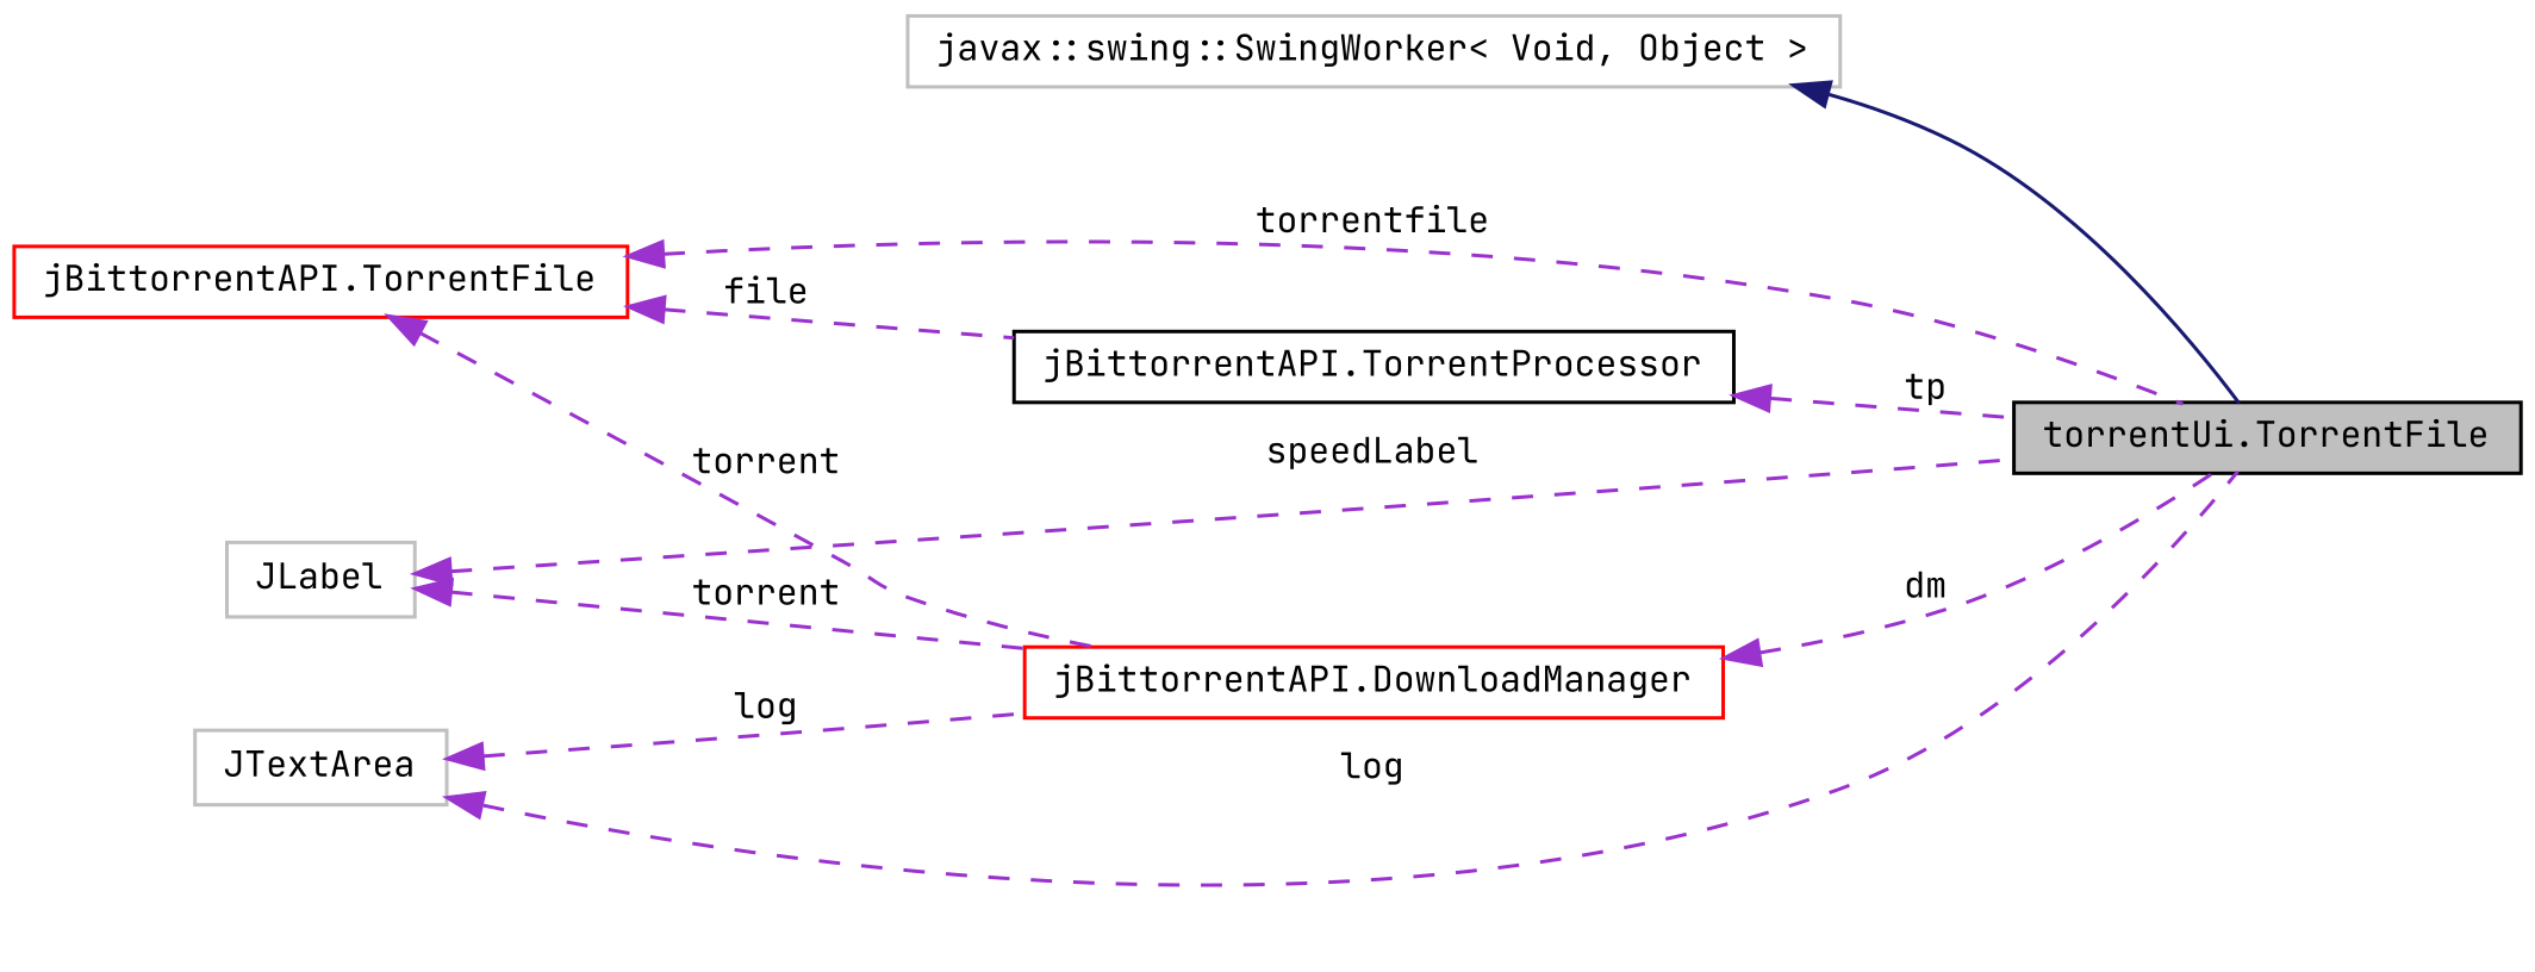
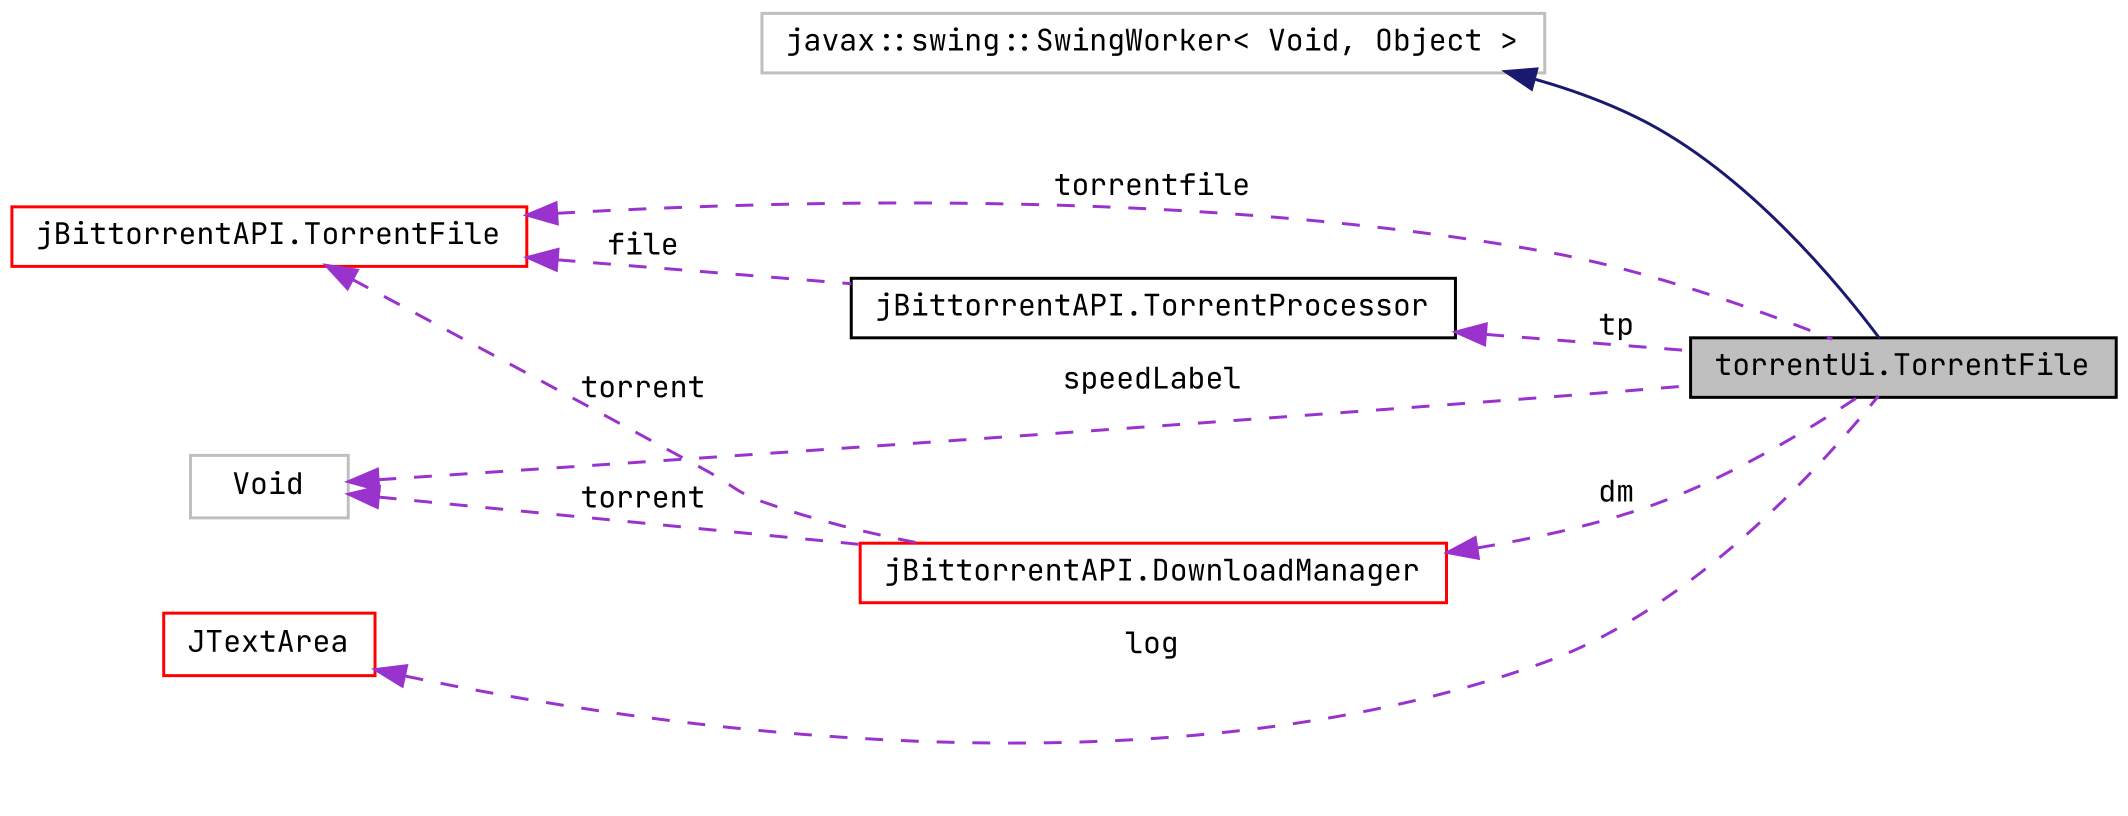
  digraph {
    fontname="JetBrains Mono"
    rankdir=LR
    node [color=grey75 fontname="JetBrains Mono" fontsize=10 shape=record]
    edge [color=darkorchid3 dir=back fontname="JetBrains Mono" fontsize=10 labelfontname=FreeSans labelfontsize=10 style=dashed]
    n1 [color=black fillcolor=grey75 fontcolor=black height=0.2 label="torrentUi.TorrentFile" style=filled width=0.4]
    n2 [height=0.2 label="javax::swing::SwingWorker\< Void, Object \>" width=0.4]
    n3 [color=red height=0.2 label="jBittorrentAPI.TorrentFile" width=0.4]
    n4 [color=black height=0.2 label="jBittorrentAPI.TorrentProcessor" width=0.4]
    n5 [color=red height=0.2 label="jBittorrentAPI.DownloadManager" width=0.4]
-   n6 [height=0.2 label=JTextArea width=0.4]
-   n7 [height=0.2 label=JLabel width=0.4]
+   n6 [color=red height=0.2 label=JTextArea width=0.4]
+   n7 [height=0.2 label=Void width=0.4]
    n2 -> n1 [color=midnightblue style=solid]
    n3 -> n1 [label=torrentfile]
    n3 -> n4 [label=file]
    n3 -> n5 [label=torrent]
    n4 -> n1 [label=tp]
    n5 -> n1 [label=dm]
    n6 -> n1 [label=log]
-   n6 -> n5 [label=log]
    n7 -> n1 [label=speedLabel]
    n7 -> n5 [label=torrent]
  }
